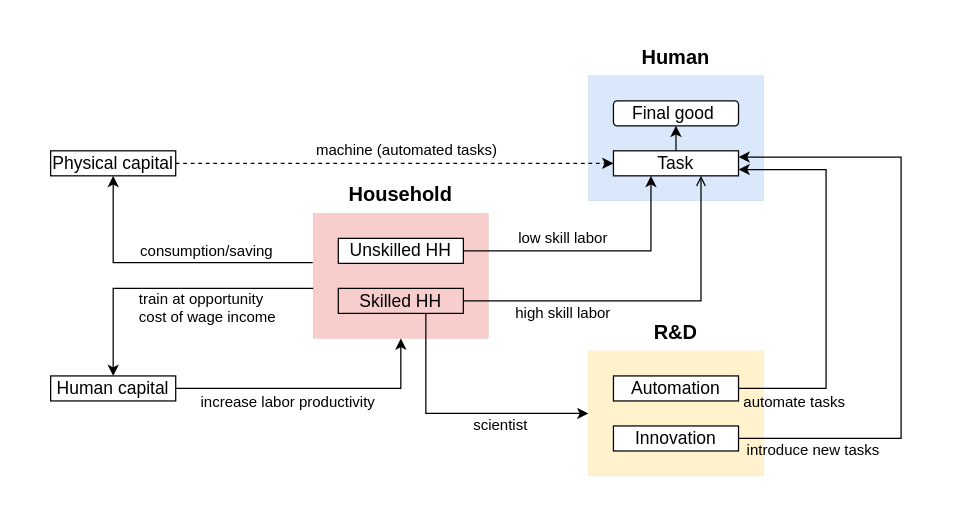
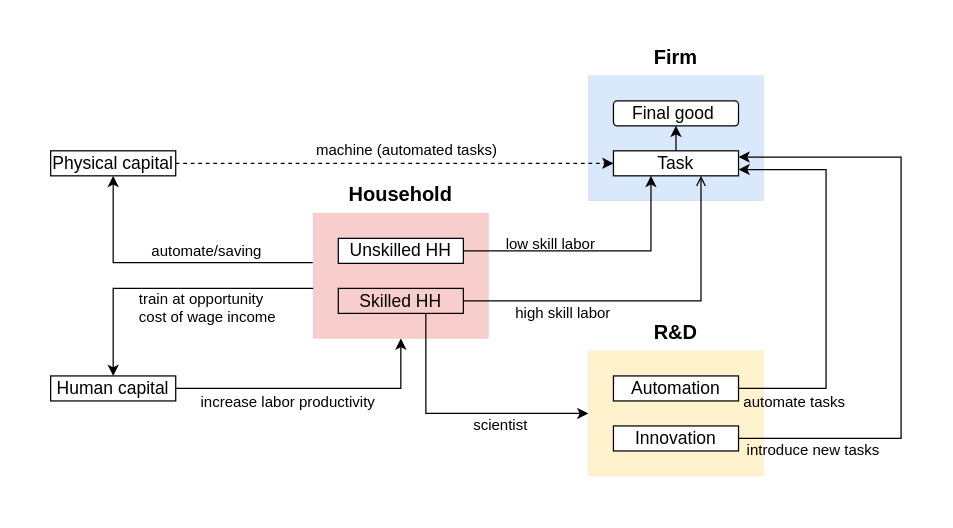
  <mxCell id="0" />
  <mxCell id="1" parent="0" />
  <mxCell id="2" value="" style="rounded=0;whiteSpace=wrap;html=1;strokeWidth=1;fontSize=12;strokeColor=none;" vertex="1" parent="1"><mxGeometry x="20" y="20" width="720" height="380" as="geometry" /></mxCell>
  <mxCell id="3" value="" style="rounded=0;whiteSpace=wrap;html=1;strokeWidth=0;fillColor=#dae8fc;strokeColor=#6c8ebf;" parent="1" vertex="1"><mxGeometry x="470" y="60" width="140" height="100" as="geometry" /></mxCell>
  <mxCell id="4" value="" style="rounded=0;whiteSpace=wrap;html=1;strokeWidth=0;fillColor=#fff2cc;strokeColor=#d6b656;" parent="1" vertex="1"><mxGeometry x="470" y="280" width="140" height="100" as="geometry" /></mxCell>
  <mxCell id="5" value="" style="rounded=0;whiteSpace=wrap;html=1;strokeWidth=0;fillColor=#f8cecc;strokeColor=#b85450;" parent="1" vertex="1"><mxGeometry x="250" y="170" width="140" height="100" as="geometry" /></mxCell>
  <mxCell id="6" style="edgeStyle=orthogonalEdgeStyle;rounded=0;orthogonalLoop=1;jettySize=auto;html=1;exitX=-0.003;exitY=0.394;exitDx=0;exitDy=0;entryX=0.5;entryY=1;entryDx=0;entryDy=0;fontSize=14;exitPerimeter=0;" parent="1" source="5" target="13" edge="1"><mxGeometry relative="1" as="geometry"><Array as="points"><mxPoint x="90" y="209" /></Array></mxGeometry></mxCell>
  <mxCell id="7" style="edgeStyle=orthogonalEdgeStyle;rounded=0;orthogonalLoop=1;jettySize=auto;html=1;entryX=0.5;entryY=0;entryDx=0;entryDy=0;fontSize=14;" parent="1" source="5" target="15" edge="1"><mxGeometry relative="1" as="geometry"><Array as="points"><mxPoint x="90" y="230" /></Array></mxGeometry></mxCell>
  <mxCell id="8" value="&lt;font style=&quot;font-size: 14px;&quot;&gt;Unskilled HH&lt;/font&gt;" style="rounded=0;whiteSpace=wrap;html=1;strokeWidth=1;" parent="1" vertex="1"><mxGeometry x="270" y="190" width="100" height="20" as="geometry" /></mxCell>
  <mxCell id="9" style="edgeStyle=orthogonalEdgeStyle;rounded=0;orthogonalLoop=1;jettySize=auto;html=1;fontSize=14;startArrow=none;exitX=1;exitY=0.5;exitDx=0;exitDy=0;endArrow=open;" parent="1" source="11" target="22" edge="1"><mxGeometry relative="1" as="geometry"><mxPoint x="360" y="240" as="sourcePoint" /><Array as="points"><mxPoint x="560" y="240" /></Array></mxGeometry></mxCell>
  <mxCell id="10" style="edgeStyle=orthogonalEdgeStyle;rounded=0;orthogonalLoop=1;jettySize=auto;html=1;exitX=0.5;exitY=1;exitDx=0;exitDy=0;entryX=0;entryY=0.5;entryDx=0;entryDy=0;fontSize=14;" parent="1" source="11" target="4" edge="1"><mxGeometry relative="1" as="geometry"><Array as="points"><mxPoint x="340" y="250" /><mxPoint x="340" y="330" /></Array></mxGeometry></mxCell>
  <mxCell id="11" value="Skilled HH" style="rounded=0;whiteSpace=wrap;html=1;strokeWidth=1;fontSize=14;fillColor=#f8cecc;" parent="1" vertex="1"><mxGeometry x="270" y="230" width="100" height="20" as="geometry" /></mxCell>
  <mxCell id="12" style="edgeStyle=orthogonalEdgeStyle;rounded=0;orthogonalLoop=1;jettySize=auto;html=1;exitX=1;exitY=0.5;exitDx=0;exitDy=0;fontSize=14;dashed=1;" parent="1" source="13" target="22" edge="1"><mxGeometry relative="1" as="geometry" /></mxCell>
  <mxCell id="13" value="Physical capital" style="rounded=0;whiteSpace=wrap;html=1;strokeWidth=1;fontSize=14;" parent="1" vertex="1"><mxGeometry x="40" y="120" width="100" height="20" as="geometry" /></mxCell>
  <mxCell id="14" style="edgeStyle=orthogonalEdgeStyle;rounded=0;orthogonalLoop=1;jettySize=auto;html=1;exitX=1;exitY=0.5;exitDx=0;exitDy=0;entryX=0.5;entryY=1;entryDx=0;entryDy=0;fontSize=10;" parent="1" source="15" target="5" edge="1"><mxGeometry relative="1" as="geometry" /></mxCell>
  <mxCell id="15" value="Human capital" style="rounded=0;whiteSpace=wrap;html=1;strokeWidth=1;fontSize=14;" parent="1" vertex="1"><mxGeometry x="40" y="300" width="100" height="20" as="geometry" /></mxCell>
  <mxCell id="16" value="Household" style="text;html=1;strokeColor=none;fillColor=none;align=center;verticalAlign=middle;whiteSpace=wrap;rounded=0;strokeWidth=1;fontSize=16;fontStyle=1" parent="1" vertex="1"><mxGeometry x="280" y="140" width="80" height="30" as="geometry" /></mxCell>
  <mxCell id="17" style="edgeStyle=orthogonalEdgeStyle;rounded=0;orthogonalLoop=1;jettySize=auto;html=1;exitX=1;exitY=0.5;exitDx=0;exitDy=0;entryX=1;entryY=0.25;entryDx=0;entryDy=0;fontSize=14;" parent="1" source="18" target="22" edge="1"><mxGeometry relative="1" as="geometry"><Array as="points"><mxPoint x="720" y="350" /><mxPoint x="720" y="125" /></Array></mxGeometry></mxCell>
  <mxCell id="18" value="Innovation" style="rounded=0;whiteSpace=wrap;html=1;strokeWidth=1;fontSize=14;" parent="1" vertex="1"><mxGeometry x="490" y="340" width="100" height="20" as="geometry" /></mxCell>
  <mxCell id="19" style="edgeStyle=orthogonalEdgeStyle;rounded=0;orthogonalLoop=1;jettySize=auto;html=1;exitX=1;exitY=0.5;exitDx=0;exitDy=0;entryX=1;entryY=0.75;entryDx=0;entryDy=0;fontSize=14;" parent="1" source="20" target="22" edge="1"><mxGeometry relative="1" as="geometry"><Array as="points"><mxPoint x="660" y="310" /><mxPoint x="660" y="135" /></Array></mxGeometry></mxCell>
  <mxCell id="20" value="Automation" style="rounded=0;whiteSpace=wrap;html=1;strokeWidth=1;fontSize=14;" parent="1" vertex="1"><mxGeometry x="490" y="300" width="100" height="20" as="geometry" /></mxCell>
  <mxCell id="21" style="edgeStyle=orthogonalEdgeStyle;rounded=0;orthogonalLoop=1;jettySize=auto;html=1;exitX=0.5;exitY=0;exitDx=0;exitDy=0;entryX=0.5;entryY=1;entryDx=0;entryDy=0;" parent="1" source="22" target="23" edge="1"><mxGeometry relative="1" as="geometry" /></mxCell>
  <mxCell id="22" value="Task" style="rounded=0;whiteSpace=wrap;html=1;strokeWidth=1;fontSize=14;" parent="1" vertex="1"><mxGeometry x="490" y="120" width="100" height="20" as="geometry" /></mxCell>
  <mxCell id="23" value="Final good&amp;nbsp;" style="whiteSpace=wrap;html=1;strokeWidth=1;fontSize=14;rounded=1;" parent="1" vertex="1"><mxGeometry x="490" y="80" width="100" height="20" as="geometry" /></mxCell>
  <mxCell id="24" value="R&amp;amp;D" style="text;html=1;strokeColor=none;fillColor=none;align=center;verticalAlign=middle;whiteSpace=wrap;rounded=0;strokeWidth=1;fontSize=16;fontStyle=1" parent="1" vertex="1"><mxGeometry x="500" y="250" width="80" height="30" as="geometry" /></mxCell>
- <mxCell id="25" value="Human" style="text;html=1;strokeColor=none;fillColor=none;align=center;verticalAlign=middle;whiteSpace=wrap;rounded=0;strokeWidth=1;fontSize=16;fontStyle=1" parent="1" vertex="1"><mxGeometry x="500" y="30" width="80" height="30" as="geometry" /></mxCell>
+ <mxCell id="25" value="Firm" style="text;html=1;strokeColor=none;fillColor=none;align=center;verticalAlign=middle;whiteSpace=wrap;rounded=0;strokeWidth=1;fontSize=16;fontStyle=1" parent="1" vertex="1"><mxGeometry x="500" y="30" width="80" height="30" as="geometry" /></mxCell>
  <mxCell id="26" style="edgeStyle=orthogonalEdgeStyle;rounded=0;orthogonalLoop=1;jettySize=auto;html=1;exitX=1;exitY=0.5;exitDx=0;exitDy=0;fontSize=14;" parent="1" source="8" edge="1"><mxGeometry relative="1" as="geometry"><mxPoint x="520" y="140" as="targetPoint" /><Array as="points"><mxPoint x="520" y="200" /><mxPoint x="520" y="140" /></Array></mxGeometry></mxCell>
  <mxCell id="27" value="scientist" style="text;html=1;strokeColor=none;fillColor=none;align=center;verticalAlign=middle;whiteSpace=wrap;rounded=0;strokeWidth=1;fontSize=12;" parent="1" vertex="1"><mxGeometry x="370" y="330" width="60" height="20" as="geometry" /></mxCell>
  <mxCell id="28" value="high skill labor" style="text;html=1;strokeColor=none;fillColor=none;align=center;verticalAlign=middle;whiteSpace=wrap;rounded=0;strokeWidth=1;fontSize=12;" parent="1" vertex="1"><mxGeometry x="410" y="240" width="80" height="20" as="geometry" /></mxCell>
- <mxCell id="29" value="low skill labor" style="text;html=1;strokeColor=none;fillColor=none;align=center;verticalAlign=middle;whiteSpace=wrap;rounded=0;strokeWidth=1;fontSize=12;" parent="1" vertex="1"><mxGeometry x="410" y="180" width="80" height="20" as="geometry" /></mxCell>
+ <mxCell id="29" value="low skill labor" style="text;html=1;strokeColor=none;fillColor=none;align=center;verticalAlign=middle;whiteSpace=wrap;rounded=0;strokeWidth=1;fontSize=12;" parent="1" vertex="1"><mxGeometry x="400" y="185" width="80" height="20" as="geometry" /></mxCell>
  <mxCell id="30" value="machine (automated tasks)" style="text;html=1;strokeColor=none;fillColor=none;align=center;verticalAlign=middle;whiteSpace=wrap;rounded=0;strokeWidth=1;fontSize=12;" parent="1" vertex="1"><mxGeometry x="250" y="110" width="150" height="20" as="geometry" /></mxCell>
  <mxCell id="31" value="&lt;p style=&quot;margin: 0px; font-variant-numeric: normal; font-variant-east-asian: normal; font-stretch: normal; line-height: normal; text-align: start; font-size: 12px;&quot; class=&quot;p1&quot;&gt;&lt;font style=&quot;font-size: 12px;&quot;&gt;automate tasks&lt;/font&gt;&lt;/p&gt;" style="text;html=1;strokeColor=none;fillColor=none;align=center;verticalAlign=middle;whiteSpace=wrap;rounded=0;strokeWidth=1;fontSize=12;" parent="1" vertex="1"><mxGeometry x="590" y="310" width="90" height="20" as="geometry" /></mxCell>
  <mxCell id="32" value="introduce new tasks" style="text;html=1;strokeColor=none;fillColor=none;align=center;verticalAlign=middle;whiteSpace=wrap;rounded=0;strokeWidth=1;fontSize=12;" parent="1" vertex="1"><mxGeometry x="590" y="350" width="120" height="20" as="geometry" /></mxCell>
  <mxCell id="33" value="&lt;p style=&quot;font-variant-numeric: normal; font-variant-east-asian: normal; font-stretch: normal; line-height: normal; margin: 0px; text-align: start; font-size: 12px;&quot; class=&quot;p1&quot;&gt;train at&amp;nbsp;&lt;span style=&quot;background-color: initial; font-size: 12px;&quot;&gt;opportunity cost&amp;nbsp;&lt;/span&gt;&lt;span style=&quot;background-color: initial; font-size: 12px;&quot;&gt;of wage income&lt;/span&gt;&lt;/p&gt;" style="text;html=1;strokeColor=none;fillColor=none;align=center;verticalAlign=middle;whiteSpace=wrap;rounded=0;fontSize=12;" parent="1" vertex="1"><mxGeometry x="110" y="230" width="130" height="30" as="geometry" /></mxCell>
  <mxCell id="34" value="&lt;p style=&quot;font-variant-numeric: normal; font-variant-east-asian: normal; font-stretch: normal; line-height: normal; margin: 0px; text-align: start; font-size: 12px;&quot; class=&quot;p1&quot;&gt;increase labor productivity&lt;/p&gt;" style="text;html=1;strokeColor=none;fillColor=none;align=center;verticalAlign=middle;whiteSpace=wrap;rounded=0;fontSize=12;" parent="1" vertex="1"><mxGeometry x="150" y="310" width="160" height="20" as="geometry" /></mxCell>
- <mxCell id="35" value="&lt;p style=&quot;font-variant-numeric: normal; font-variant-east-asian: normal; font-stretch: normal; line-height: normal; margin: 0px; text-align: start; font-size: 12px;&quot; class=&quot;p1&quot;&gt;consumption/saving&lt;br style=&quot;font-size: 12px;&quot;&gt;&lt;/p&gt;" style="text;html=1;strokeColor=none;fillColor=none;align=center;verticalAlign=middle;whiteSpace=wrap;rounded=0;fontSize=12;" parent="1" vertex="1"><mxGeometry x="110" y="190" width="110" height="20" as="geometry" /></mxCell>
+ <mxCell id="35" value="&lt;p style=&quot;font-variant-numeric: normal; font-variant-east-asian: normal; font-stretch: normal; line-height: normal; margin: 0px; text-align: start; font-size: 12px;&quot; class=&quot;p1&quot;&gt;automate/saving&lt;br style=&quot;font-size: 12px;&quot;&gt;&lt;/p&gt;" style="text;html=1;strokeColor=none;fillColor=none;align=center;verticalAlign=middle;whiteSpace=wrap;rounded=0;fontSize=12;" parent="1" vertex="1"><mxGeometry x="110" y="190" width="110" height="20" as="geometry" /></mxCell>
